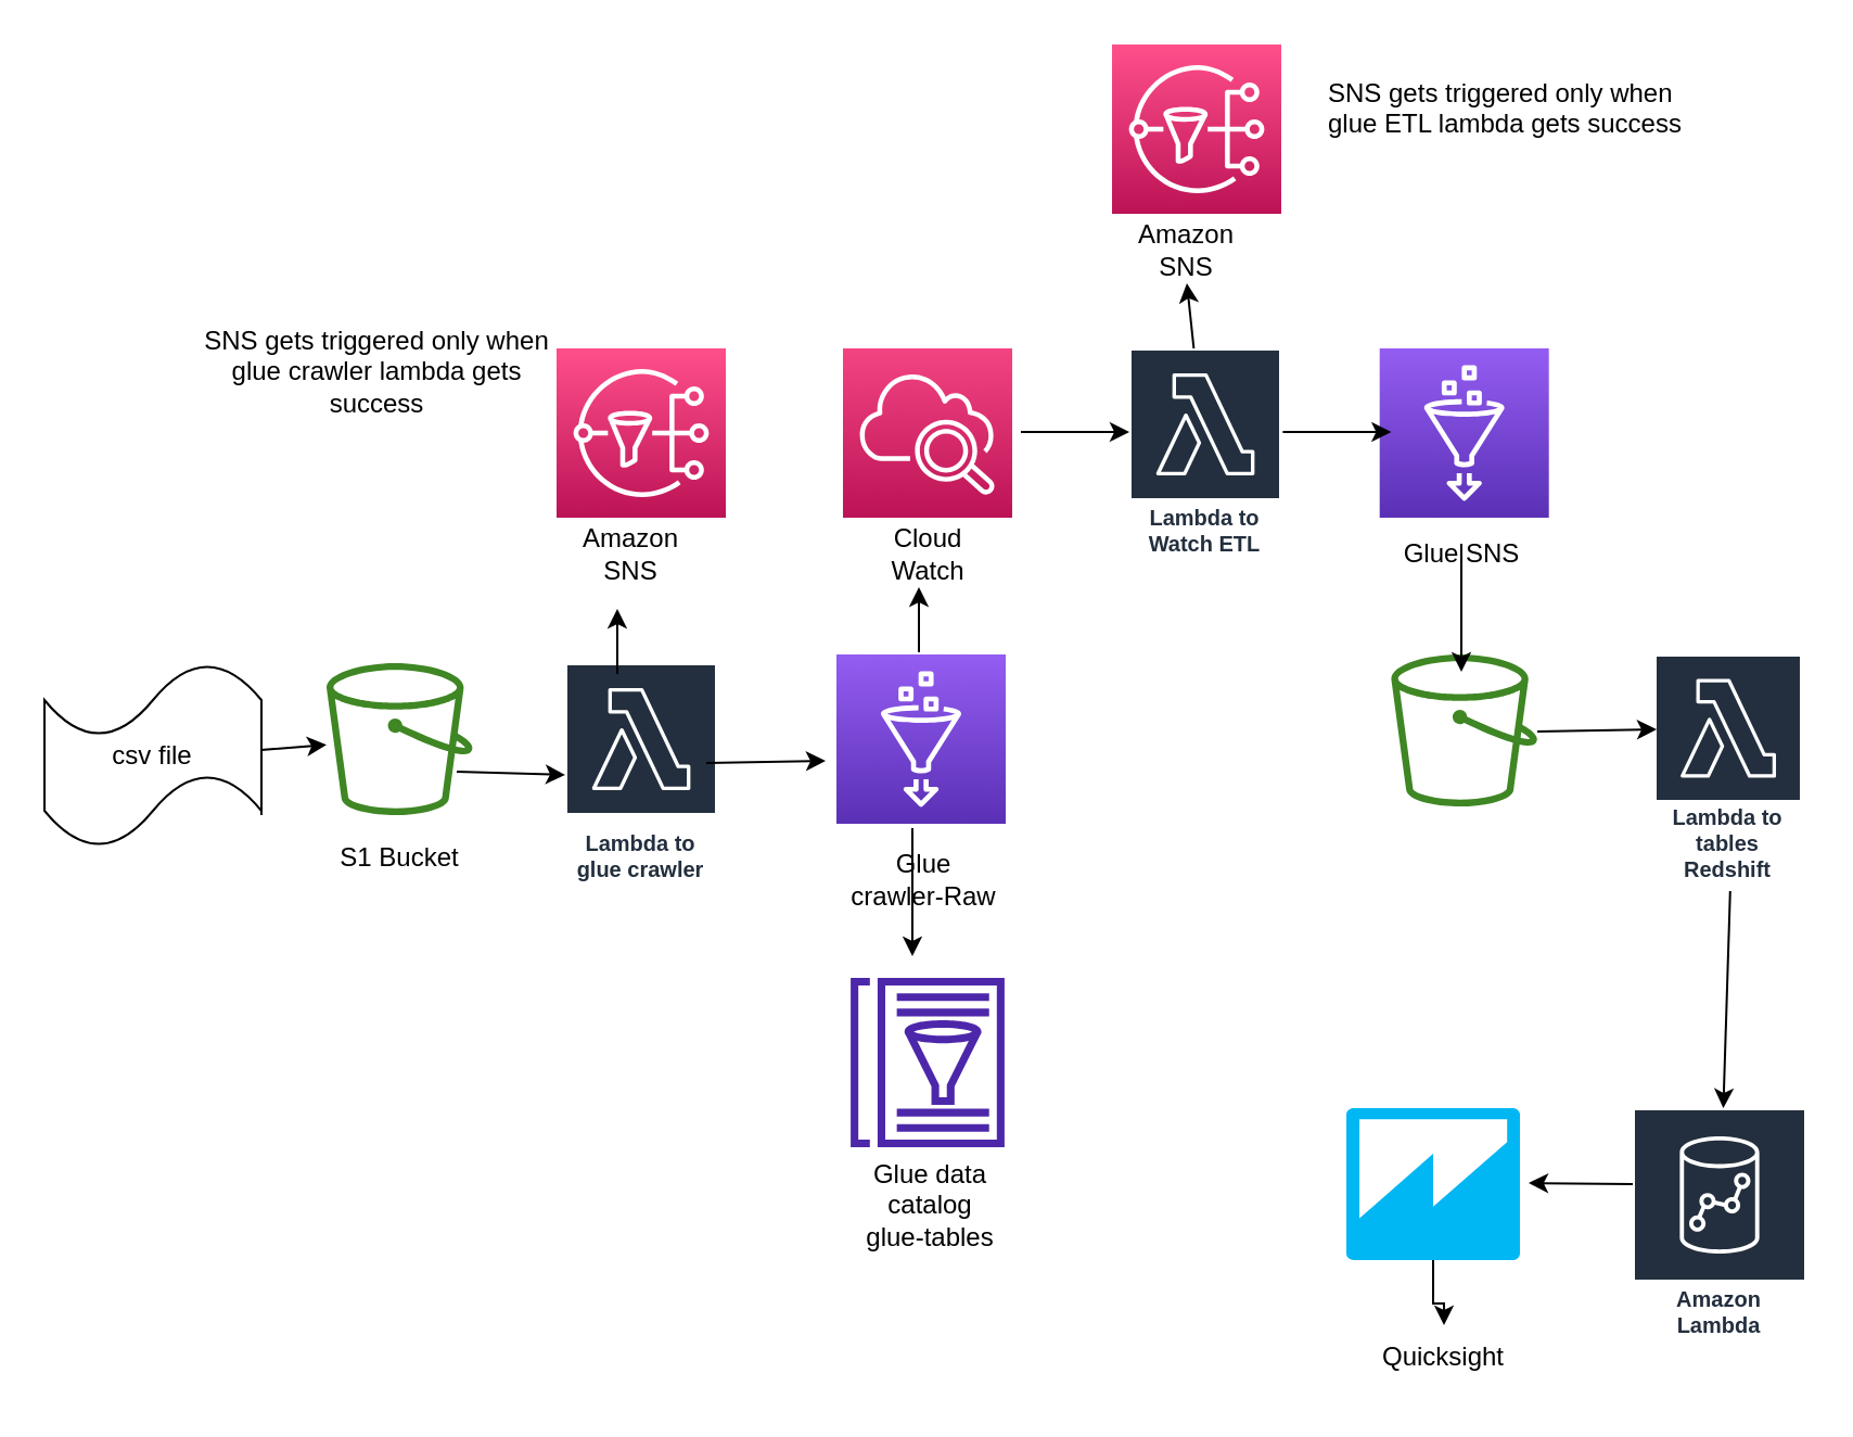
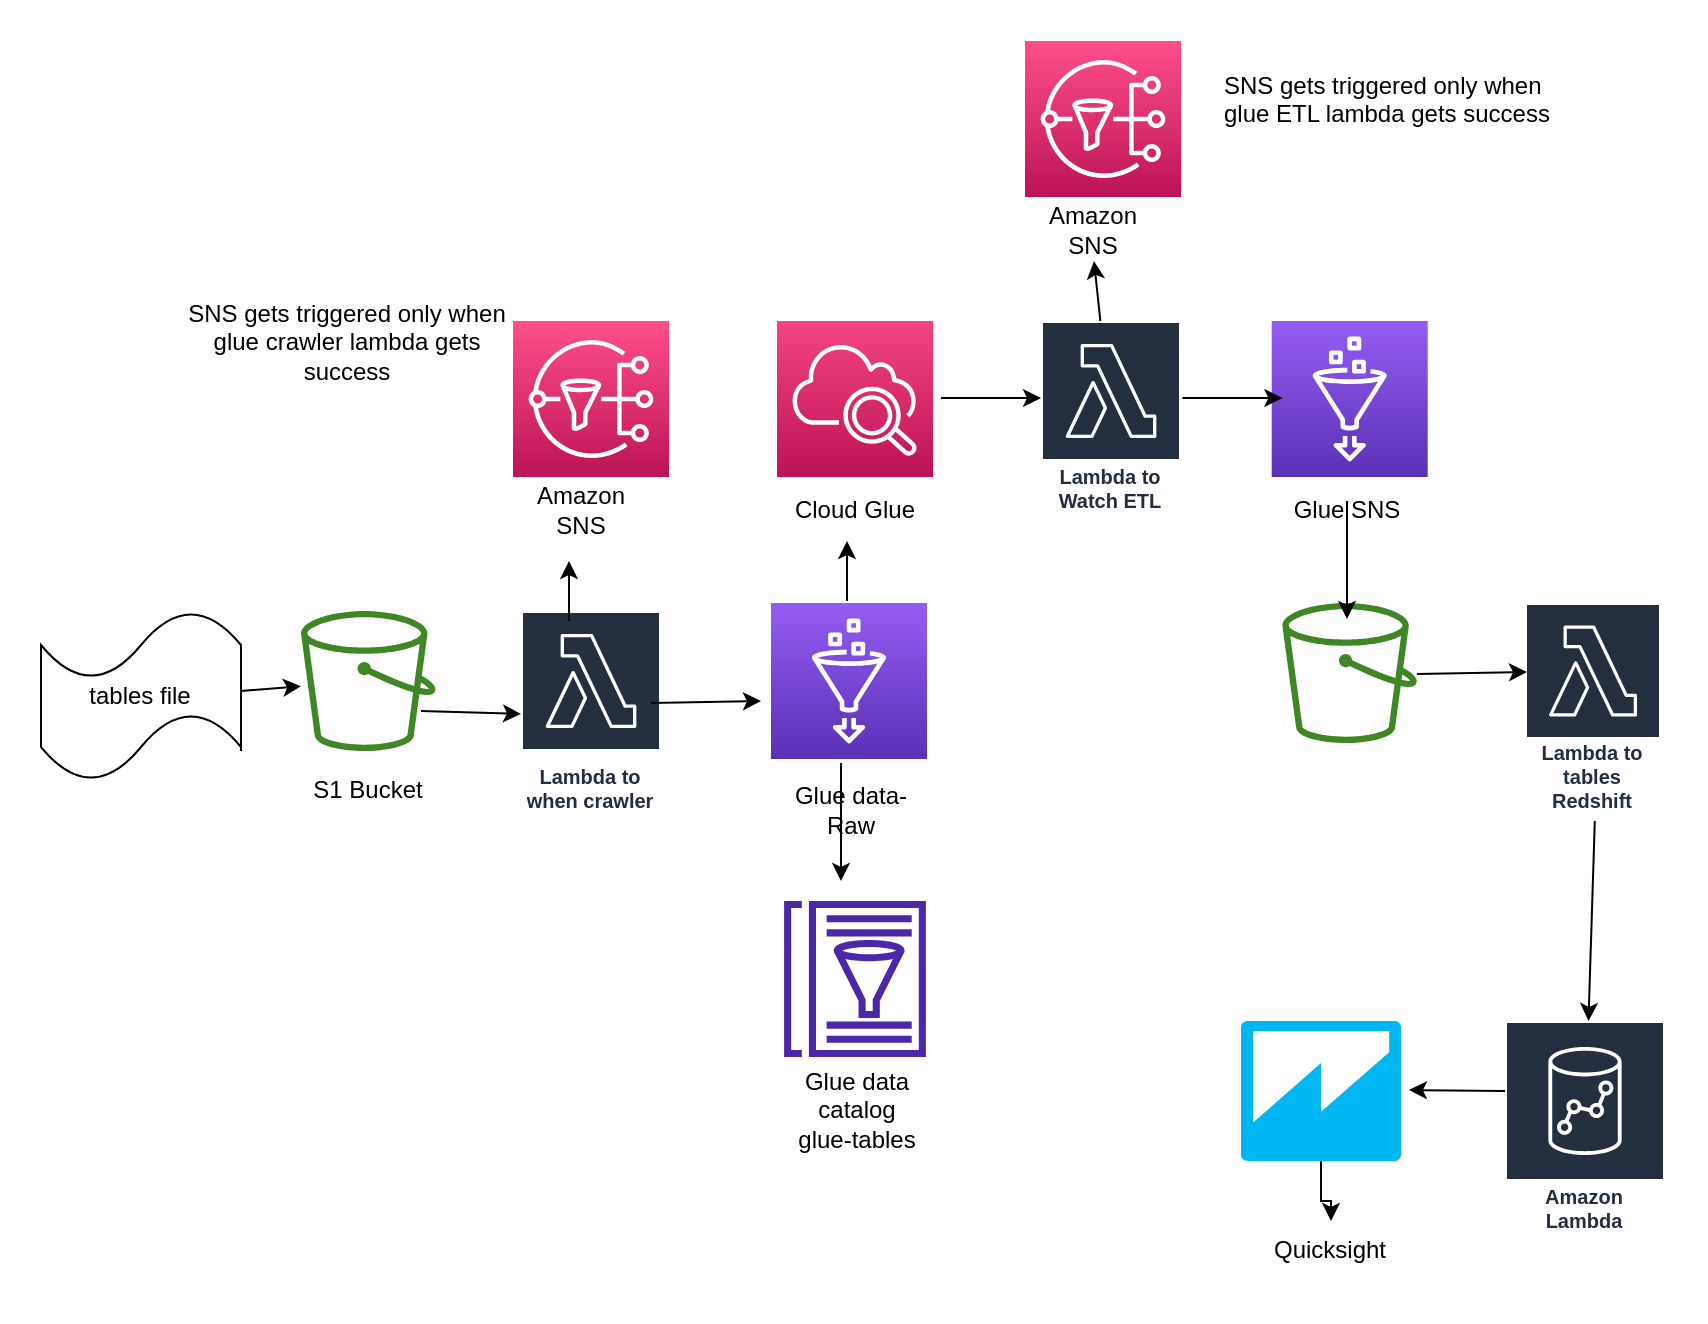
  <mxCell id="0" />
  <mxCell id="1" parent="0" />
  <mxCell id="2" value="" style="sketch=0;outlineConnect=0;fontColor=#232F3E;gradientColor=none;fillColor=#3F8624;strokeColor=none;dashed=0;verticalLabelPosition=bottom;verticalAlign=top;align=center;html=1;fontSize=12;fontStyle=0;aspect=fixed;pointerEvents=1;shape=mxgraph.aws4.bucket;" vertex="1" parent="1"><mxGeometry x="150" y="305" width="67.31" height="70" as="geometry" /></mxCell>
- <mxCell id="3" value="csv file" style="shape=tape;whiteSpace=wrap;html=1;" vertex="1" parent="1"><mxGeometry x="20" y="305" width="100" height="85" as="geometry" /></mxCell>
- <mxCell id="4" value="Lambda to glue crawler" style="sketch=0;outlineConnect=0;fontColor=#232F3E;gradientColor=none;strokeColor=#ffffff;fillColor=#232F3E;dashed=0;verticalLabelPosition=middle;verticalAlign=bottom;align=center;html=1;whiteSpace=wrap;fontSize=10;fontStyle=1;spacing=3;shape=mxgraph.aws4.productIcon;prIcon=mxgraph.aws4.lambda;" vertex="1" parent="1"><mxGeometry x="260" y="305" width="70" height="105" as="geometry" /></mxCell>
+ <mxCell id="3" value="tables file" style="shape=tape;whiteSpace=wrap;html=1;" vertex="1" parent="1"><mxGeometry x="20" y="305" width="100" height="85" as="geometry" /></mxCell>
+ <mxCell id="4" value="Lambda to when crawler" style="sketch=0;outlineConnect=0;fontColor=#232F3E;gradientColor=none;strokeColor=#ffffff;fillColor=#232F3E;dashed=0;verticalLabelPosition=middle;verticalAlign=bottom;align=center;html=1;whiteSpace=wrap;fontSize=10;fontStyle=1;spacing=3;shape=mxgraph.aws4.productIcon;prIcon=mxgraph.aws4.lambda;" vertex="1" parent="1"><mxGeometry x="260" y="305" width="70" height="105" as="geometry" /></mxCell>
  <mxCell id="5" value="" style="sketch=0;points=[[0,0,0],[0.25,0,0],[0.5,0,0],[0.75,0,0],[1,0,0],[0,1,0],[0.25,1,0],[0.5,1,0],[0.75,1,0],[1,1,0],[0,0.25,0],[0,0.5,0],[0,0.75,0],[1,0.25,0],[1,0.5,0],[1,0.75,0]];outlineConnect=0;fontColor=#232F3E;gradientColor=#945DF2;gradientDirection=north;fillColor=#5A30B5;strokeColor=#ffffff;dashed=0;verticalLabelPosition=bottom;verticalAlign=top;align=center;html=1;fontSize=12;fontStyle=0;aspect=fixed;shape=mxgraph.aws4.resourceIcon;resIcon=mxgraph.aws4.glue;" vertex="1" parent="1"><mxGeometry x="385" y="301" width="78" height="78" as="geometry" /></mxCell>
  <mxCell id="6" value="" style="sketch=0;points=[[0,0,0],[0.25,0,0],[0.5,0,0],[0.75,0,0],[1,0,0],[0,1,0],[0.25,1,0],[0.5,1,0],[0.75,1,0],[1,1,0],[0,0.25,0],[0,0.5,0],[0,0.75,0],[1,0.25,0],[1,0.5,0],[1,0.75,0]];points=[[0,0,0],[0.25,0,0],[0.5,0,0],[0.75,0,0],[1,0,0],[0,1,0],[0.25,1,0],[0.5,1,0],[0.75,1,0],[1,1,0],[0,0.25,0],[0,0.5,0],[0,0.75,0],[1,0.25,0],[1,0.5,0],[1,0.75,0]];outlineConnect=0;fontColor=#232F3E;gradientColor=#F34482;gradientDirection=north;fillColor=#BC1356;strokeColor=#ffffff;dashed=0;verticalLabelPosition=bottom;verticalAlign=top;align=center;html=1;fontSize=12;fontStyle=0;aspect=fixed;shape=mxgraph.aws4.resourceIcon;resIcon=mxgraph.aws4.cloudwatch_2;" vertex="1" parent="1"><mxGeometry x="388" y="160" width="78" height="78" as="geometry" /></mxCell>
  <mxCell id="7" value="" style="sketch=0;points=[[0,0,0],[0.25,0,0],[0.5,0,0],[0.75,0,0],[1,0,0],[0,1,0],[0.25,1,0],[0.5,1,0],[0.75,1,0],[1,1,0],[0,0.25,0],[0,0.5,0],[0,0.75,0],[1,0.25,0],[1,0.5,0],[1,0.75,0]];outlineConnect=0;fontColor=#232F3E;gradientColor=#FF4F8B;gradientDirection=north;fillColor=#BC1356;strokeColor=#ffffff;dashed=0;verticalLabelPosition=bottom;verticalAlign=top;align=center;html=1;fontSize=12;fontStyle=0;aspect=fixed;shape=mxgraph.aws4.resourceIcon;resIcon=mxgraph.aws4.sns;" vertex="1" parent="1"><mxGeometry x="256" y="160" width="78" height="78" as="geometry" /></mxCell>
  <mxCell id="8" value="Lambda to Watch ETL" style="sketch=0;outlineConnect=0;fontColor=#232F3E;gradientColor=none;strokeColor=#ffffff;fillColor=#232F3E;dashed=0;verticalLabelPosition=middle;verticalAlign=bottom;align=center;html=1;whiteSpace=wrap;fontSize=10;fontStyle=1;spacing=3;shape=mxgraph.aws4.productIcon;prIcon=mxgraph.aws4.lambda;" vertex="1" parent="1"><mxGeometry x="520" y="160" width="70" height="100" as="geometry" /></mxCell>
  <mxCell id="9" value="" style="sketch=0;points=[[0,0,0],[0.25,0,0],[0.5,0,0],[0.75,0,0],[1,0,0],[0,1,0],[0.25,1,0],[0.5,1,0],[0.75,1,0],[1,1,0],[0,0.25,0],[0,0.5,0],[0,0.75,0],[1,0.25,0],[1,0.5,0],[1,0.75,0]];outlineConnect=0;fontColor=#232F3E;gradientColor=#945DF2;gradientDirection=north;fillColor=#5A30B5;strokeColor=#ffffff;dashed=0;verticalLabelPosition=bottom;verticalAlign=top;align=center;html=1;fontSize=12;fontStyle=0;aspect=fixed;shape=mxgraph.aws4.resourceIcon;resIcon=mxgraph.aws4.glue;" vertex="1" parent="1"><mxGeometry x="635.35" y="160" width="78" height="78" as="geometry" /></mxCell>
  <mxCell id="10" value="" style="sketch=0;points=[[0,0,0],[0.25,0,0],[0.5,0,0],[0.75,0,0],[1,0,0],[0,1,0],[0.25,1,0],[0.5,1,0],[0.75,1,0],[1,1,0],[0,0.25,0],[0,0.5,0],[0,0.75,0],[1,0.25,0],[1,0.5,0],[1,0.75,0]];outlineConnect=0;fontColor=#232F3E;gradientColor=#FF4F8B;gradientDirection=north;fillColor=#BC1356;strokeColor=#ffffff;dashed=0;verticalLabelPosition=bottom;verticalAlign=top;align=center;html=1;fontSize=12;fontStyle=0;aspect=fixed;shape=mxgraph.aws4.resourceIcon;resIcon=mxgraph.aws4.sns;" vertex="1" parent="1"><mxGeometry x="512" y="20" width="78" height="78" as="geometry" /></mxCell>
  <mxCell id="11" value="" style="sketch=0;outlineConnect=0;fontColor=#232F3E;gradientColor=none;fillColor=#3F8624;strokeColor=none;dashed=0;verticalLabelPosition=bottom;verticalAlign=top;align=center;html=1;fontSize=12;fontStyle=0;aspect=fixed;pointerEvents=1;shape=mxgraph.aws4.bucket;" vertex="1" parent="1"><mxGeometry x="640.69" y="301" width="67.31" height="70" as="geometry" /></mxCell>
  <mxCell id="12" value="" style="sketch=0;outlineConnect=0;fontColor=#232F3E;gradientColor=none;fillColor=#4D27AA;strokeColor=none;dashed=0;verticalLabelPosition=bottom;verticalAlign=top;align=center;html=1;fontSize=12;fontStyle=0;aspect=fixed;pointerEvents=1;shape=mxgraph.aws4.glue_data_catalog;" vertex="1" parent="1"><mxGeometry x="391" y="450" width="72" height="78" as="geometry" /></mxCell>
  <mxCell id="13" value="Amazon Lambda" style="sketch=0;outlineConnect=0;fontColor=#232F3E;gradientColor=none;strokeColor=#ffffff;fillColor=#232F3E;dashed=0;verticalLabelPosition=middle;verticalAlign=bottom;align=center;html=1;whiteSpace=wrap;fontSize=10;fontStyle=1;spacing=3;shape=mxgraph.aws4.productIcon;prIcon=mxgraph.aws4.redshift;" vertex="1" parent="1"><mxGeometry x="752" y="510" width="80" height="110" as="geometry" /></mxCell>
  <mxCell id="14" value="Lambda to tables Redshift" style="sketch=0;outlineConnect=0;fontColor=#232F3E;gradientColor=none;strokeColor=#ffffff;fillColor=#232F3E;dashed=0;verticalLabelPosition=middle;verticalAlign=bottom;align=center;html=1;whiteSpace=wrap;fontSize=10;fontStyle=1;spacing=3;shape=mxgraph.aws4.productIcon;prIcon=mxgraph.aws4.lambda;" vertex="1" parent="1"><mxGeometry x="762" y="301" width="68" height="109" as="geometry" /></mxCell>
  <mxCell id="15" value="" style="edgeStyle=orthogonalEdgeStyle;rounded=0;orthogonalLoop=1;jettySize=auto;html=1;" edge="1" parent="1" source="16" target="24"><mxGeometry relative="1" as="geometry" /></mxCell>
  <mxCell id="16" value="" style="outlineConnect=0;dashed=0;verticalLabelPosition=bottom;verticalAlign=top;align=center;html=1;shape=mxgraph.aws3.quicksight;fillColor=#00B7F4;gradientColor=none;" vertex="1" parent="1"><mxGeometry x="620" y="510" width="80" height="70" as="geometry" /></mxCell>
  <mxCell id="17" value="Glue data catalog glue-tables" style="text;html=1;strokeColor=none;fillColor=none;align=center;verticalAlign=middle;whiteSpace=wrap;rounded=0;" vertex="1" parent="1"><mxGeometry x="394" y="532.5" width="69" height="45" as="geometry" /></mxCell>
- <mxCell id="18" value="Glue crawler-Raw" style="text;html=1;strokeColor=none;fillColor=none;align=center;verticalAlign=middle;whiteSpace=wrap;rounded=0;" vertex="1" parent="1"><mxGeometry x="391" y="390" width="69" height="30" as="geometry" /></mxCell>
+ <mxCell id="18" value="Glue data-Raw" style="text;html=1;strokeColor=none;fillColor=none;align=center;verticalAlign=middle;whiteSpace=wrap;rounded=0;" vertex="1" parent="1"><mxGeometry x="391" y="390" width="69" height="30" as="geometry" /></mxCell>
  <mxCell id="19" value="S1 Bucket" style="text;html=1;strokeColor=none;fillColor=none;align=center;verticalAlign=middle;whiteSpace=wrap;rounded=0;" vertex="1" parent="1"><mxGeometry x="153.65" y="380" width="60" height="30" as="geometry" /></mxCell>
  <mxCell id="20" value="Glue SNS" style="text;html=1;strokeColor=none;fillColor=none;align=center;verticalAlign=middle;whiteSpace=wrap;rounded=0;" vertex="1" parent="1"><mxGeometry x="639" y="240" width="69" height="30" as="geometry" /></mxCell>
  <mxCell id="21" value="Amazon SNS" style="text;html=1;strokeColor=none;fillColor=none;align=center;verticalAlign=middle;whiteSpace=wrap;rounded=0;" vertex="1" parent="1"><mxGeometry x="256" y="240" width="69" height="30" as="geometry" /></mxCell>
- <mxCell id="22" value="Cloud Watch" style="text;html=1;strokeColor=none;fillColor=none;align=center;verticalAlign=middle;whiteSpace=wrap;rounded=0;" vertex="1" parent="1"><mxGeometry x="392.5" y="240" width="69" height="30" as="geometry" /></mxCell>
+ <mxCell id="22" value="Cloud Glue" style="text;html=1;strokeColor=none;fillColor=none;align=center;verticalAlign=middle;whiteSpace=wrap;rounded=0;" vertex="1" parent="1"><mxGeometry x="392.5" y="240" width="69" height="30" as="geometry" /></mxCell>
  <mxCell id="23" value="Amazon SNS" style="text;html=1;strokeColor=none;fillColor=none;align=center;verticalAlign=middle;whiteSpace=wrap;rounded=0;" vertex="1" parent="1"><mxGeometry x="512" y="100" width="69" height="30" as="geometry" /></mxCell>
  <mxCell id="24" value="Quicksight" style="text;html=1;strokeColor=none;fillColor=none;align=center;verticalAlign=middle;whiteSpace=wrap;rounded=0;" vertex="1" parent="1"><mxGeometry x="635" y="610" width="60" height="30" as="geometry" /></mxCell>
  <mxCell id="25" value="" style="endArrow=classic;html=1;rounded=0;" edge="1" parent="1"><mxGeometry width="50" height="50" relative="1" as="geometry"><mxPoint x="284" y="310" as="sourcePoint" /><mxPoint x="284" y="280" as="targetPoint" /></mxGeometry></mxCell>
  <mxCell id="26" value="" style="endArrow=classic;html=1;rounded=0;" edge="1" parent="1"><mxGeometry width="50" height="50" relative="1" as="geometry"><mxPoint x="325" y="351" as="sourcePoint" /><mxPoint x="380" y="350" as="targetPoint" /></mxGeometry></mxCell>
  <mxCell id="27" value="" style="endArrow=classic;html=1;rounded=0;" edge="1" parent="1" target="2"><mxGeometry width="50" height="50" relative="1" as="geometry"><mxPoint x="120" y="375" as="sourcePoint" /><mxPoint x="170" y="325" as="targetPoint" /><Array as="points"><mxPoint x="120" y="345" /></Array></mxGeometry></mxCell>
  <mxCell id="28" value="" style="endArrow=classic;html=1;rounded=0;" edge="1" parent="1" target="4"><mxGeometry width="50" height="50" relative="1" as="geometry"><mxPoint x="210" y="355" as="sourcePoint" /><mxPoint x="260" y="305" as="targetPoint" /></mxGeometry></mxCell>
  <mxCell id="29" value="" style="endArrow=classic;html=1;rounded=0;" edge="1" parent="1"><mxGeometry width="50" height="50" relative="1" as="geometry"><mxPoint x="420" y="381" as="sourcePoint" /><mxPoint x="420" y="440" as="targetPoint" /></mxGeometry></mxCell>
  <mxCell id="30" value="" style="endArrow=classic;html=1;rounded=0;" edge="1" parent="1"><mxGeometry width="50" height="50" relative="1" as="geometry"><mxPoint x="423" y="300" as="sourcePoint" /><mxPoint x="423" y="270" as="targetPoint" /></mxGeometry></mxCell>
  <mxCell id="31" value="" style="endArrow=classic;html=1;rounded=0;" edge="1" parent="1"><mxGeometry width="50" height="50" relative="1" as="geometry"><mxPoint x="470" y="198.5" as="sourcePoint" /><mxPoint x="520" y="198.5" as="targetPoint" /></mxGeometry></mxCell>
  <mxCell id="32" value="" style="endArrow=classic;html=1;rounded=0;" edge="1" parent="1"><mxGeometry width="50" height="50" relative="1" as="geometry"><mxPoint x="590.69" y="198.5" as="sourcePoint" /><mxPoint x="640.69" y="198.5" as="targetPoint" /></mxGeometry></mxCell>
  <mxCell id="33" value="" style="endArrow=classic;html=1;rounded=0;entryX=0.5;entryY=1;entryDx=0;entryDy=0;" edge="1" parent="1" source="8" target="23"><mxGeometry width="50" height="50" relative="1" as="geometry"><mxPoint x="540" y="150" as="sourcePoint" /><mxPoint x="590" y="150" as="targetPoint" /></mxGeometry></mxCell>
  <mxCell id="34" value="" style="endArrow=classic;html=1;rounded=0;" edge="1" parent="1"><mxGeometry width="50" height="50" relative="1" as="geometry"><mxPoint x="673" y="250" as="sourcePoint" /><mxPoint x="673" y="309" as="targetPoint" /></mxGeometry></mxCell>
  <mxCell id="35" value="" style="endArrow=classic;html=1;rounded=0;" edge="1" parent="1"><mxGeometry width="50" height="50" relative="1" as="geometry"><mxPoint x="708" y="336.5" as="sourcePoint" /><mxPoint x="763" y="335.5" as="targetPoint" /></mxGeometry></mxCell>
  <mxCell id="36" value="" style="endArrow=classic;html=1;rounded=0;" edge="1" parent="1" target="13"><mxGeometry width="50" height="50" relative="1" as="geometry"><mxPoint x="796.9" y="410" as="sourcePoint" /><mxPoint x="795.094" y="469" as="targetPoint" /></mxGeometry></mxCell>
  <mxCell id="37" value="" style="endArrow=classic;html=1;rounded=0;" edge="1" parent="1"><mxGeometry width="50" height="50" relative="1" as="geometry"><mxPoint x="752" y="545" as="sourcePoint" /><mxPoint x="704" y="544.5" as="targetPoint" /></mxGeometry></mxCell>
  <mxCell id="38" value="SNS gets triggered only when glue crawler lambda gets success" style="text;html=1;strokeColor=none;fillColor=none;align=center;verticalAlign=middle;whiteSpace=wrap;rounded=0;" vertex="1" parent="1"><mxGeometry x="87.31" y="170" width="172.69" as="geometry" /></mxCell>
  <mxCell id="39" value="SNS gets triggered only when glue ETL lambda gets success" style="text;whiteSpace=wrap;html=1;" vertex="1" parent="1"><mxGeometry x="610" y="29" width="170" height="60" as="geometry" /></mxCell>
